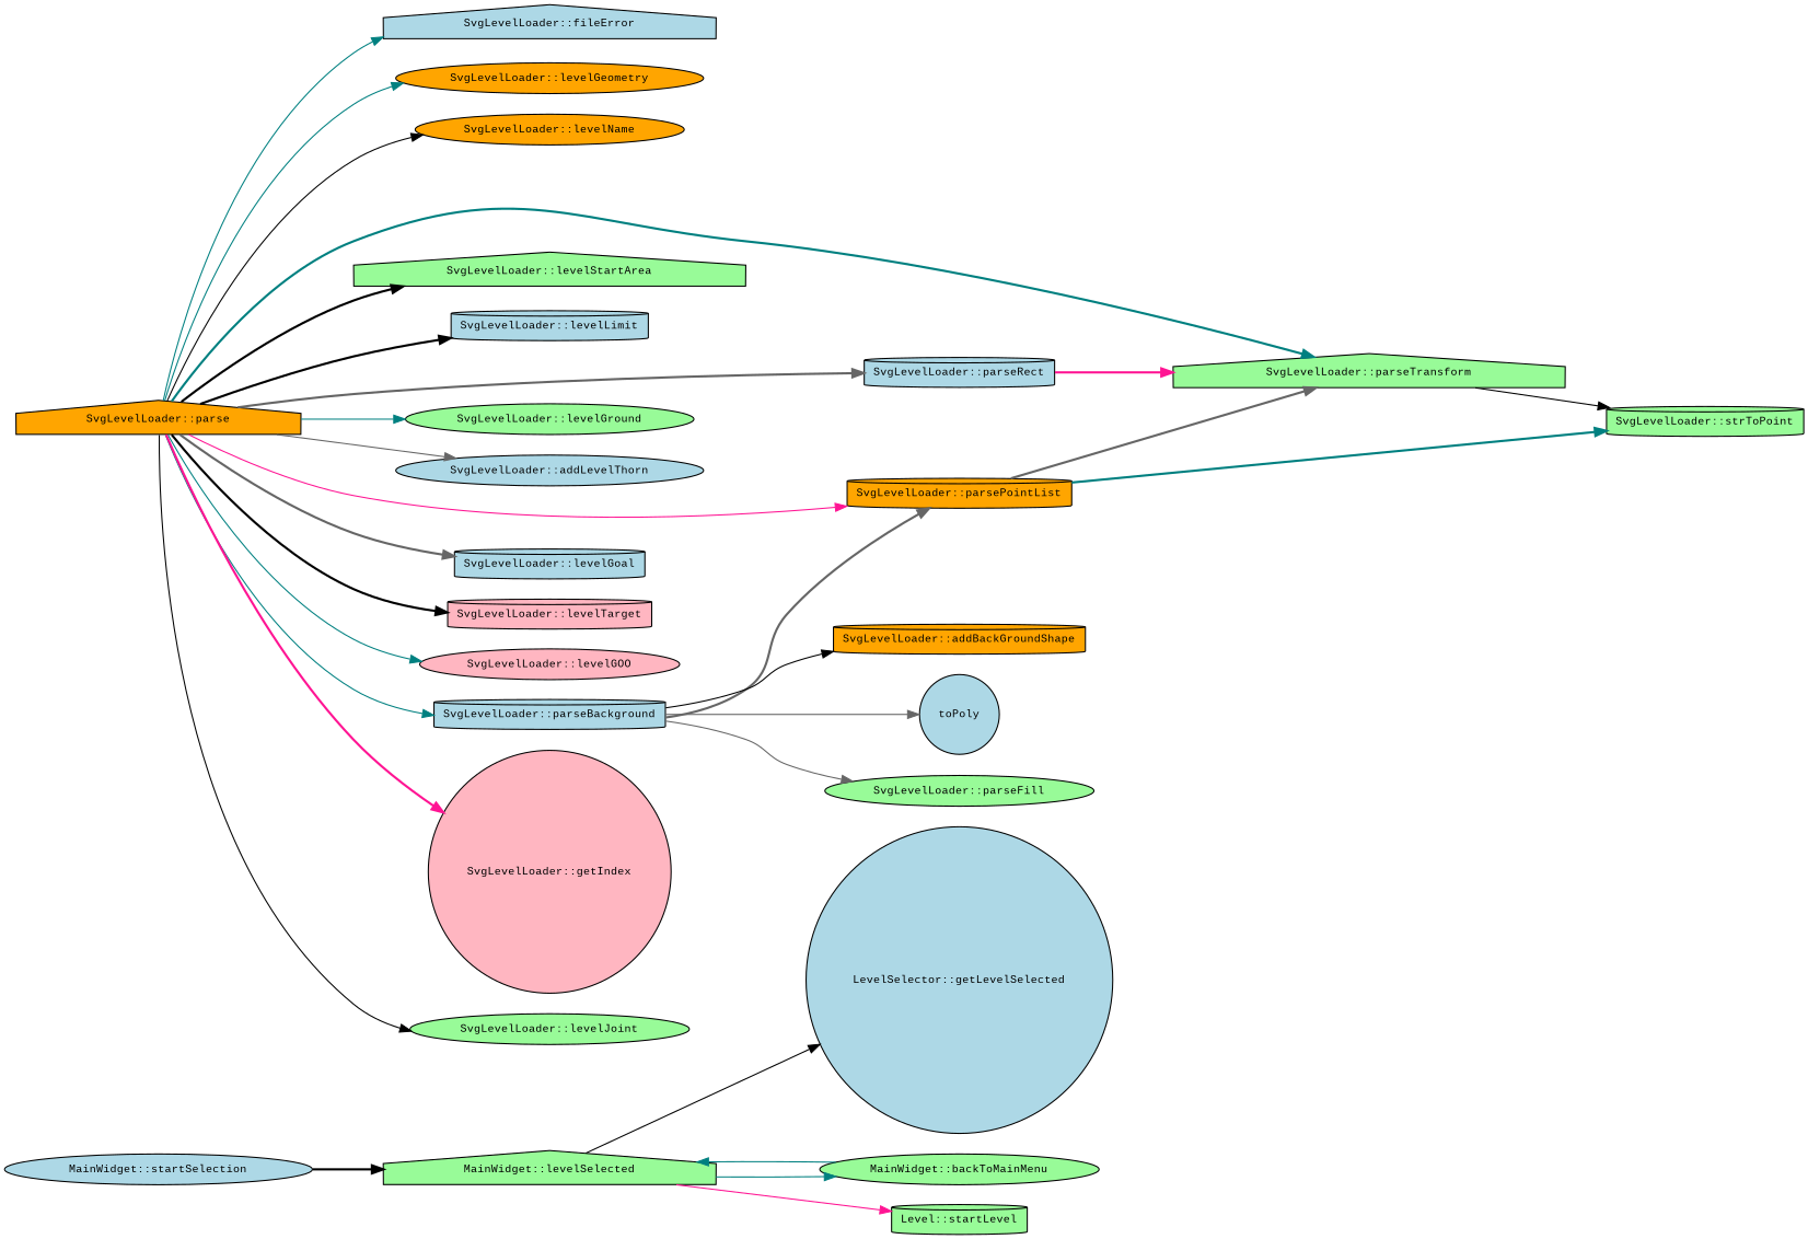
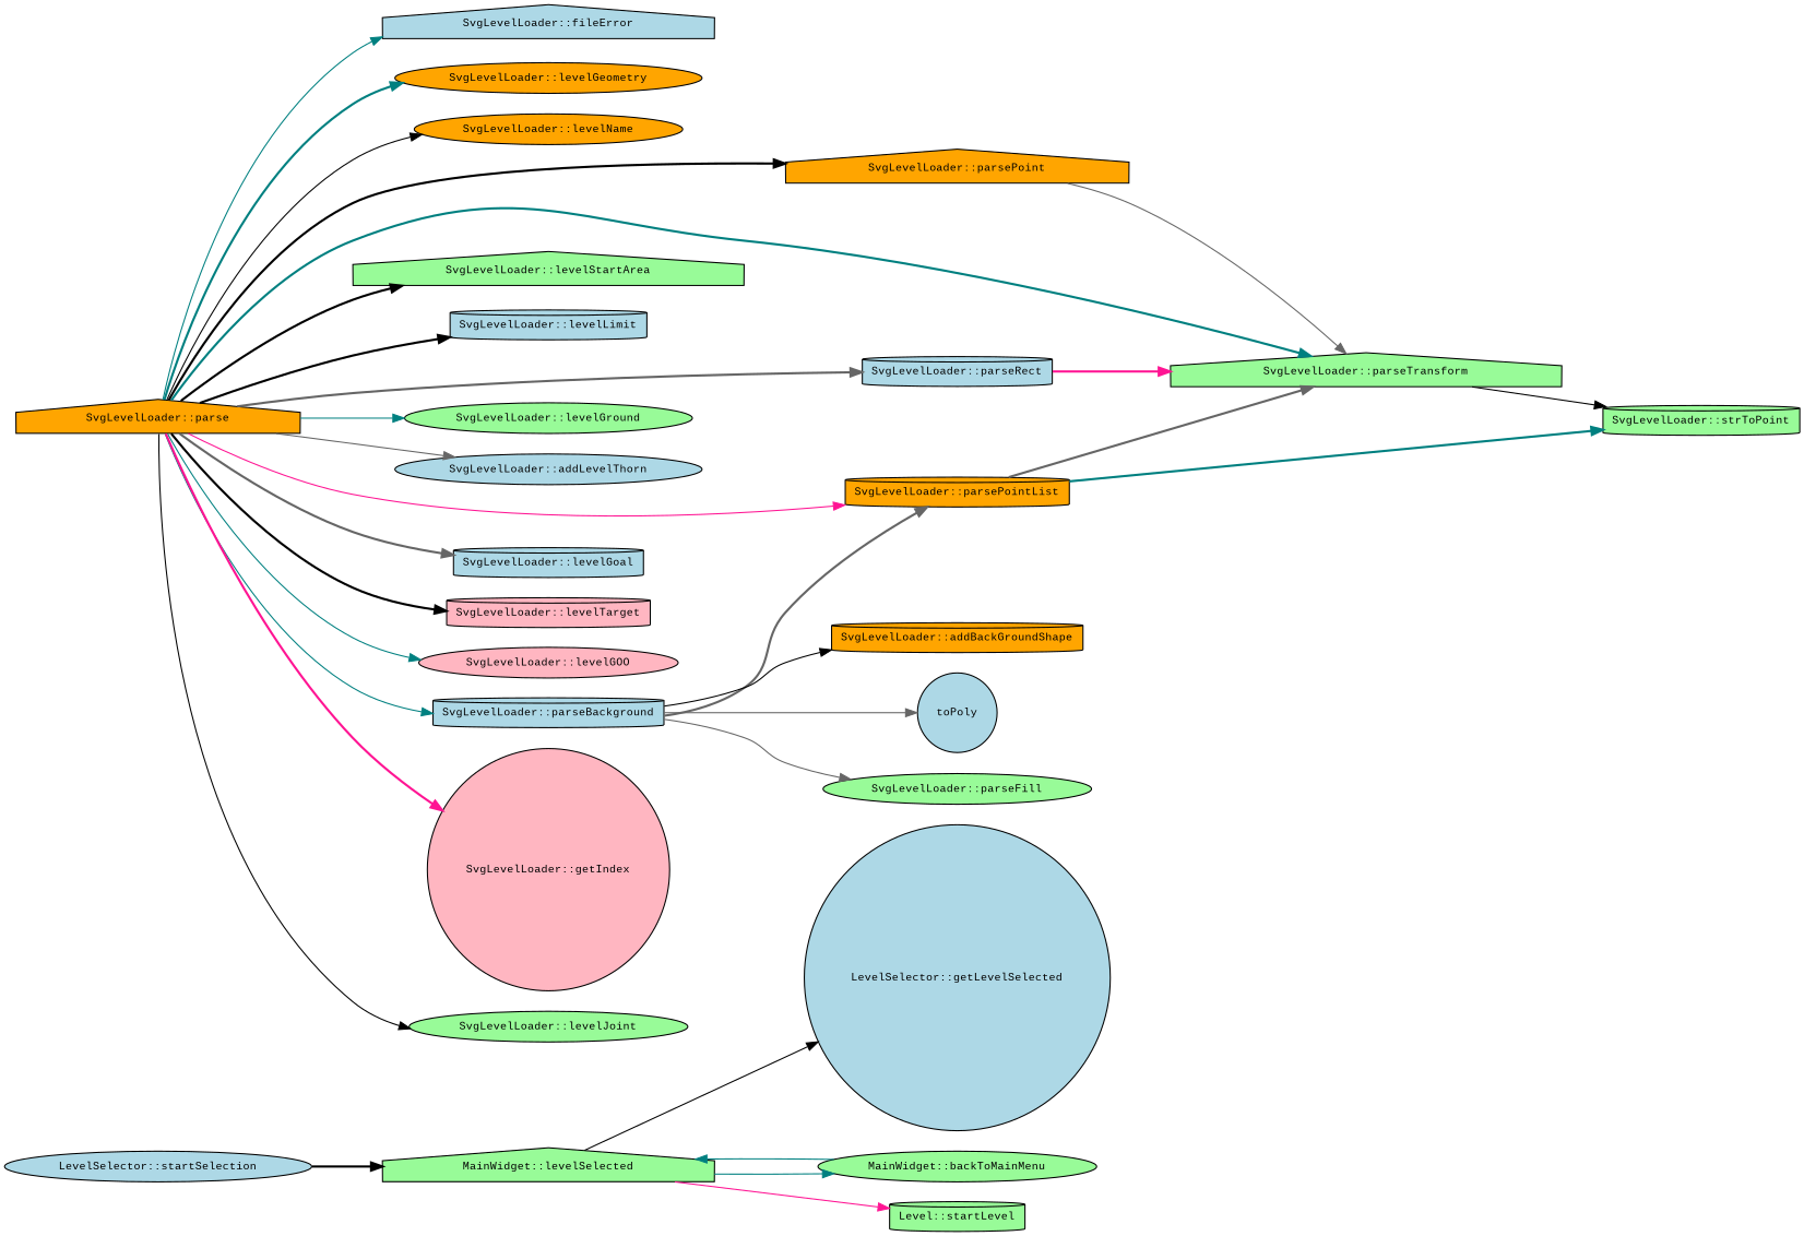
  digraph {
    fontname="Liberation Mono"
    rankdir=LR
    node [color=black fillcolor=lightblue fontname="Liberation Mono" fontsize=10 shape=ellipse style=filled]
    edge [color=black fontname="Liberation Mono" fontsize=10 labelfontname=Helvetica labelfontsize=10 style=solid]
-   n1 [fontcolor=black height=0.2 label="MainWidget::startSelection" width=0.4]
+   n1 [fontcolor=black height=0.2 label="LevelSelector::startSelection" width=0.4]
    n2 [fillcolor=palegreen height=0.2 label="MainWidget::levelSelected" shape=house width=0.4]
    n3 [height=0.2 label="LevelSelector::getLevelSelected" shape=circle width=0.4]
    n4 [fillcolor=palegreen height=0.2 label="MainWidget::backToMainMenu" width=0.4]
    n5 [fillcolor=palegreen height=0.2 label="Level::startLevel" shape=cylinder width=0.4]
    n6 [fillcolor=orange height=0.2 label="SvgLevelLoader::parse" shape=house width=0.4]
    n7 [height=0.2 label="SvgLevelLoader::fileError" shape=house width=0.4]
    n8 [fillcolor=orange height=0.2 label="SvgLevelLoader::levelGeometry" width=0.4]
    n9 [fillcolor=orange height=0.2 label="SvgLevelLoader::levelName" width=0.4]
    n10 [fillcolor=palegreen height=0.2 label="SvgLevelLoader::parseTransform" shape=house width=0.4]
    n11 [height=0.2 label="SvgLevelLoader::parseRect" shape=cylinder width=0.4]
    n12 [fillcolor=palegreen height=0.2 label="SvgLevelLoader::levelStartArea" shape=house width=0.4]
    n13 [height=0.2 label="SvgLevelLoader::levelLimit" shape=cylinder width=0.4]
    n14 [fillcolor=orange height=0.2 label="SvgLevelLoader::parsePointList" shape=cylinder width=0.4]
    n15 [fillcolor=palegreen height=0.2 label="SvgLevelLoader::levelGround" width=0.4]
    n16 [height=0.2 label="SvgLevelLoader::addLevelThorn" width=0.4]
+   n17 [fillcolor=orange height=0.2 label="SvgLevelLoader::parsePoint" shape=house width=0.4]
    n18 [height=0.2 label="SvgLevelLoader::levelGoal" shape=cylinder width=0.4]
    n19 [fillcolor=lightpink height=0.2 label="SvgLevelLoader::levelTarget" shape=cylinder width=0.4]
    n20 [fillcolor=lightpink height=0.2 label="SvgLevelLoader::levelGOO" width=0.4]
    n21 [height=0.2 label="SvgLevelLoader::parseBackground" shape=cylinder width=0.4]
    n22 [fillcolor=lightpink height=0.2 label="SvgLevelLoader::getIndex" shape=circle width=0.4]
    n23 [fillcolor=palegreen height=0.2 label="SvgLevelLoader::levelJoint" width=0.4]
    n24 [fillcolor=palegreen height=0.2 label="SvgLevelLoader::strToPoint" shape=cylinder width=0.4]
    n25 [height=0.2 label=toPoly shape=circle width=0.4]
    n26 [fillcolor=palegreen height=0.2 label="SvgLevelLoader::parseFill" width=0.4]
    n27 [fillcolor=orange height=0.2 label="SvgLevelLoader::addBackGroundShape" shape=cylinder width=0.4]
    n1 -> n2 [style=bold]
    n2 -> n3
    n2 -> n4 [color=teal]
    n2 -> n5 [color=deeppink]
    n4 -> n2 [color=teal]
    n6 -> n7 [color=teal]
-   n6 -> n8 [color=teal]
+   n6 -> n8 [color=teal style=bold]
    n6 -> n9
    n6 -> n10 [color=teal style=bold]
    n6 -> n11 [color=gray40 style=bold]
    n6 -> n12 [style=bold]
    n6 -> n13 [style=bold]
    n6 -> n14 [color=deeppink]
    n6 -> n15 [color=teal]
    n6 -> n16 [color=gray40]
+   n6 -> n17 [style=bold]
    n6 -> n18 [color=gray40 style=bold]
    n6 -> n19 [style=bold]
    n6 -> n20 [color=teal]
    n6 -> n21 [color=teal]
    n6 -> n22 [color=deeppink style=bold]
    n6 -> n23
    n10 -> n24
    n11 -> n10 [color=deeppink style=bold]
    n14 -> n10 [color=gray40 style=bold]
    n14 -> n24 [color=teal style=bold]
+   n17 -> n10 [color=gray40]
    n21 -> n14 [color=gray40 style=bold]
    n21 -> n25 [color=gray40]
    n21 -> n26 [color=gray40]
    n21 -> n27
  }
